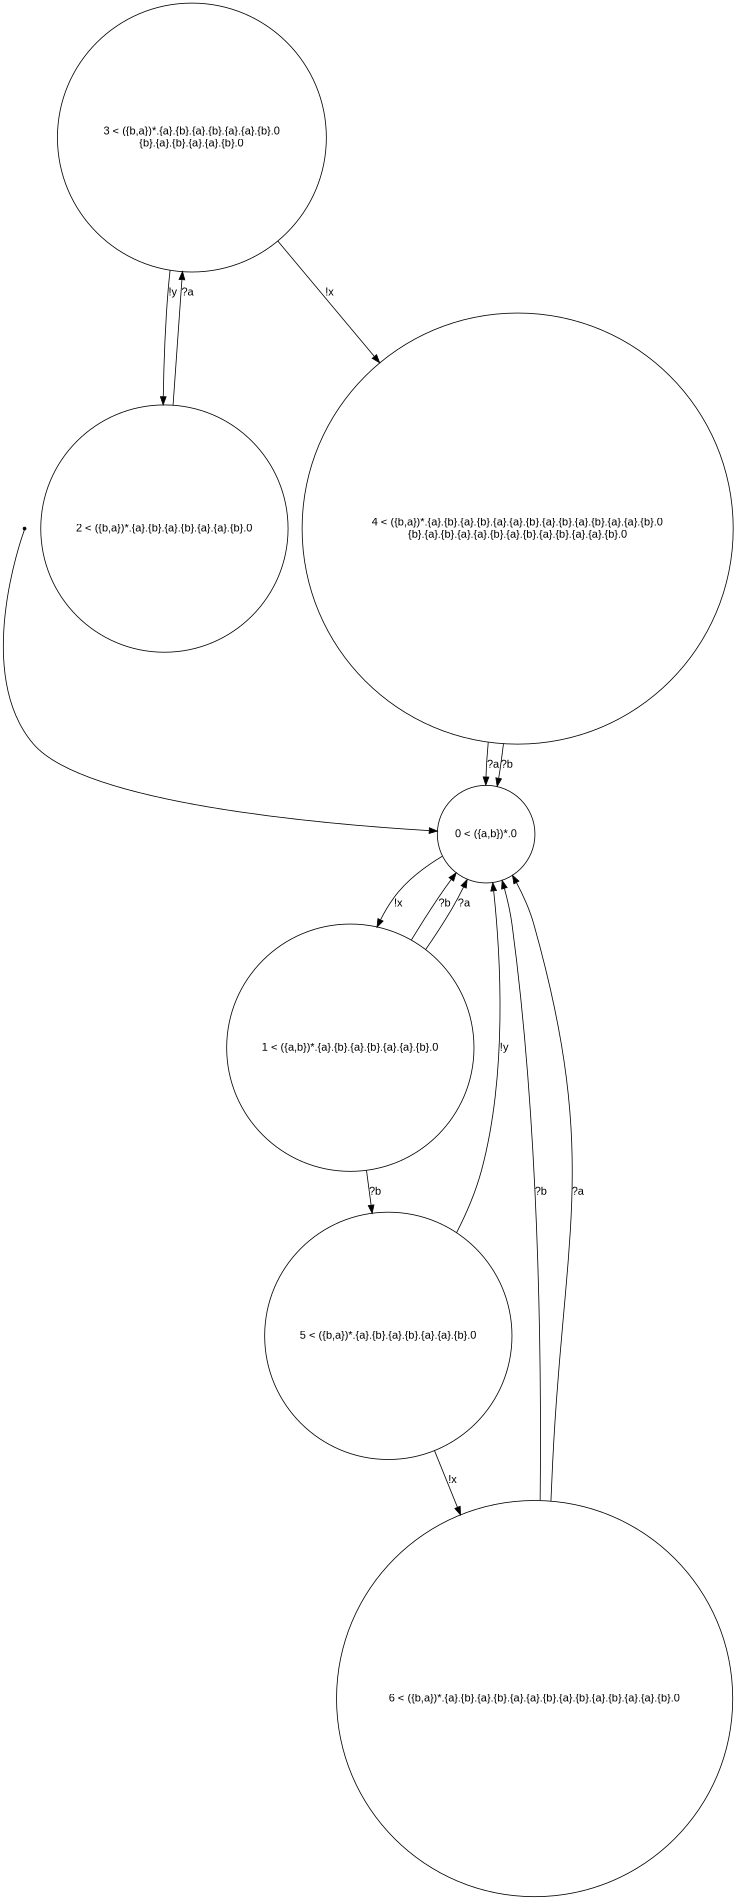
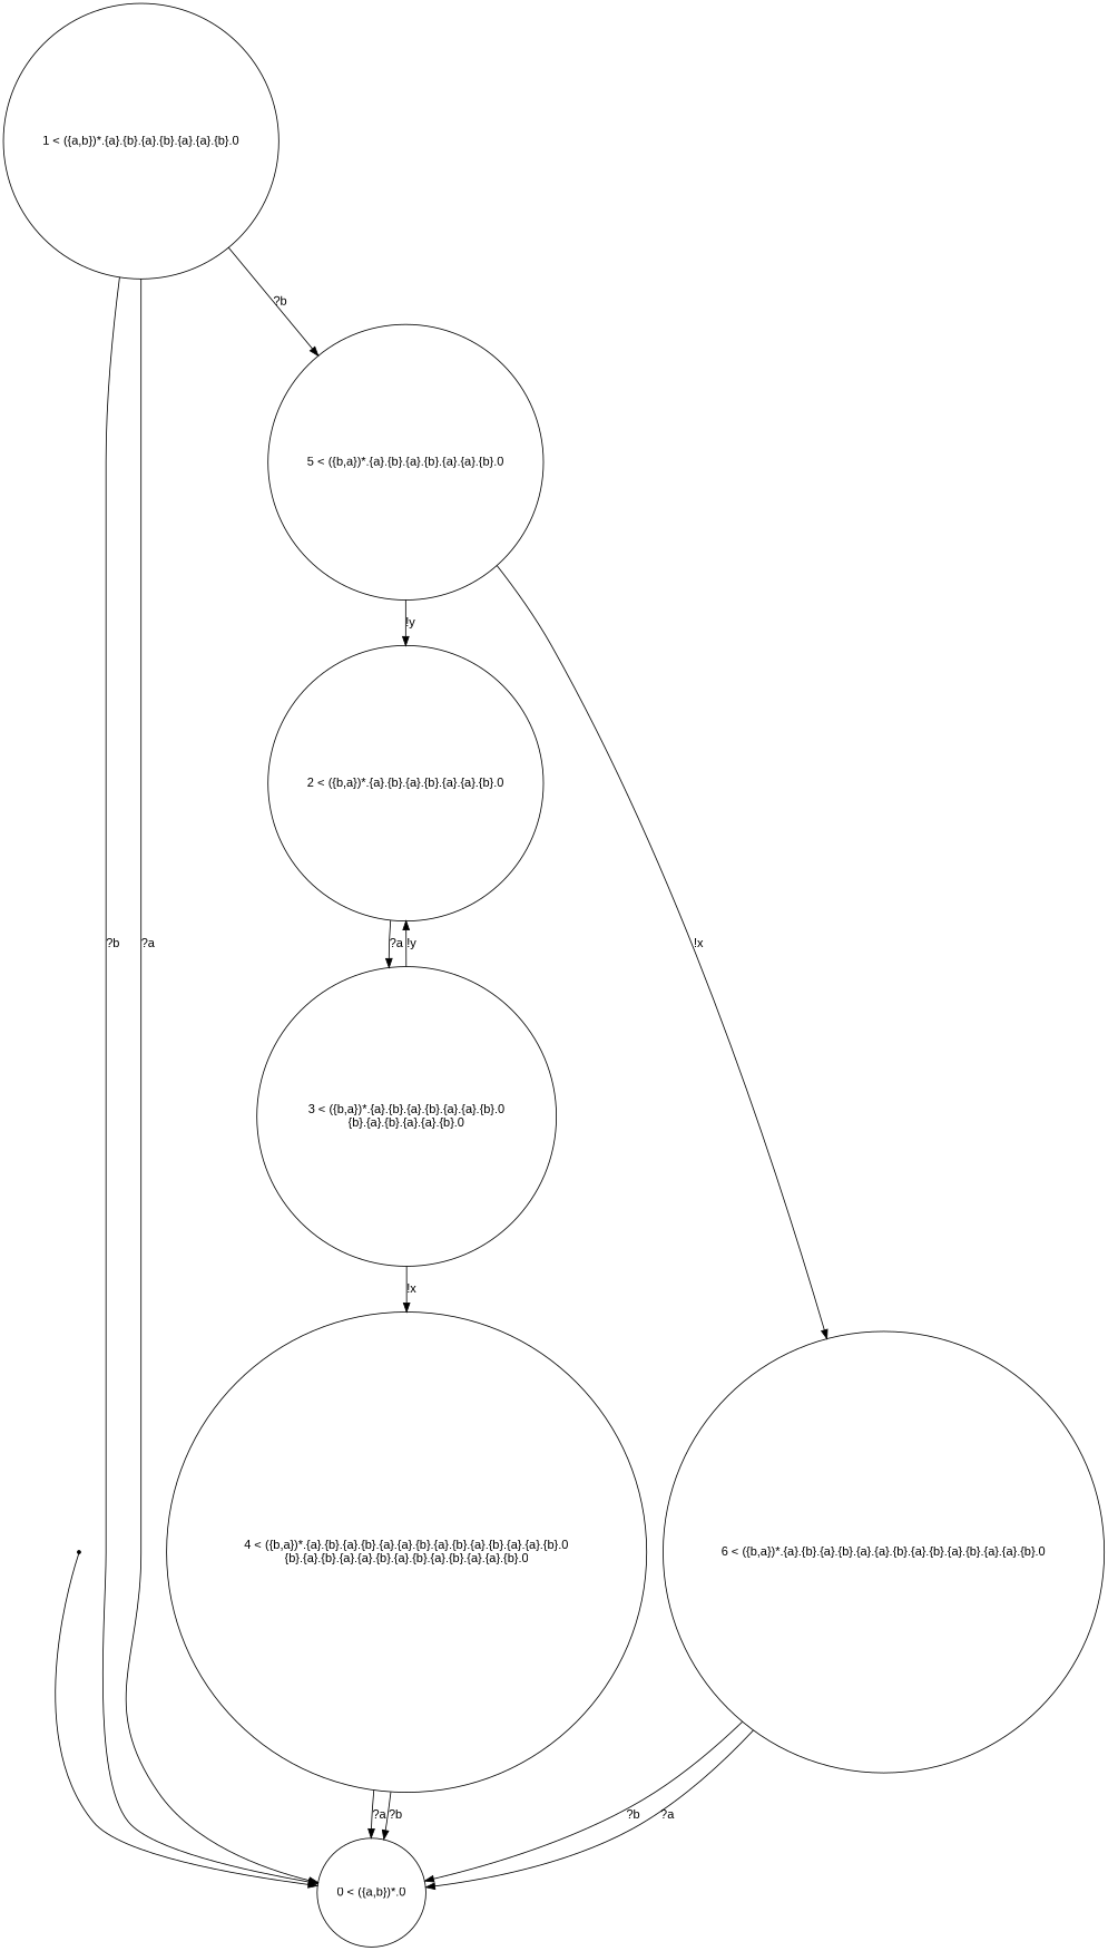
  digraph {
    fontname="Liberation Sans"
    node [fontname="Liberation Sans" shape=circle]
    edge [fontname="Liberation Sans"]
    ENTRY [shape=point]
    n2 [label="0 < ({a,b})*.0\n"]
    n3 [label="1 < ({a,b})*.{a}.{b}.{a}.{b}.{a}.{a}.{b}.0\n"]
    n4 [label="4 < ({b,a})*.{a}.{b}.{a}.{b}.{a}.{a}.{b}.{a}.{b}.{a}.{b}.{a}.{a}.{b}.0\n{b}.{a}.{b}.{a}.{a}.{b}.{a}.{b}.{a}.{b}.{a}.{a}.{b}.0\n"]
    n5 [label="5 < ({b,a})*.{a}.{b}.{a}.{b}.{a}.{a}.{b}.0\n"]
    n6 [label="2 < ({b,a})*.{a}.{b}.{a}.{b}.{a}.{a}.{b}.0\n"]
    n7 [label="3 < ({b,a})*.{a}.{b}.{a}.{b}.{a}.{a}.{b}.0\n{b}.{a}.{b}.{a}.{a}.{b}.0\n"]
    n8 [label="6 < ({b,a})*.{a}.{b}.{a}.{b}.{a}.{a}.{b}.{a}.{b}.{a}.{b}.{a}.{a}.{b}.0\n"]
    ENTRY -> n2
-   n2 -> n3 [label="!x"]
    n3 -> n2 [label="?b"]
    n3 -> n2 [label="?a"]
    n3 -> n5 [label="?b"]
    n4 -> n2 [label="?a"]
    n4 -> n2 [label="?b"]
-   n5 -> n2 [label="!y"]
+   n5 -> n6 [label="!y"]
    n5 -> n8 [label="!x"]
    n6 -> n7 [label="?a"]
    n7 -> n4 [label="!x"]
    n7 -> n6 [label="!y"]
    n8 -> n2 [label="?b"]
    n8 -> n2 [label="?a"]
  }
